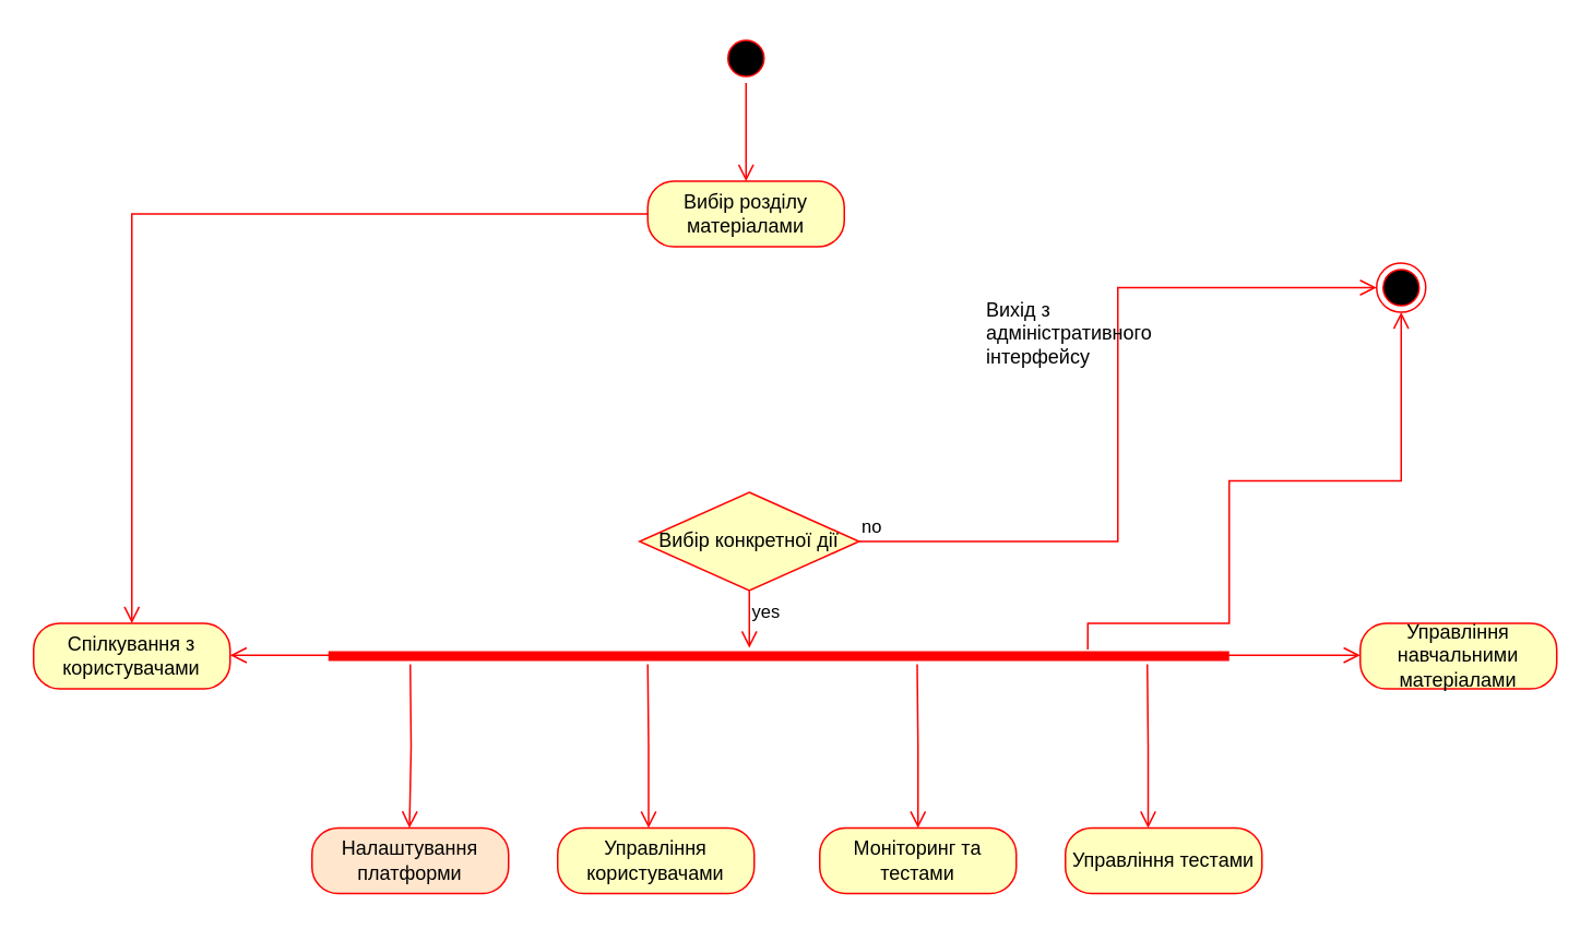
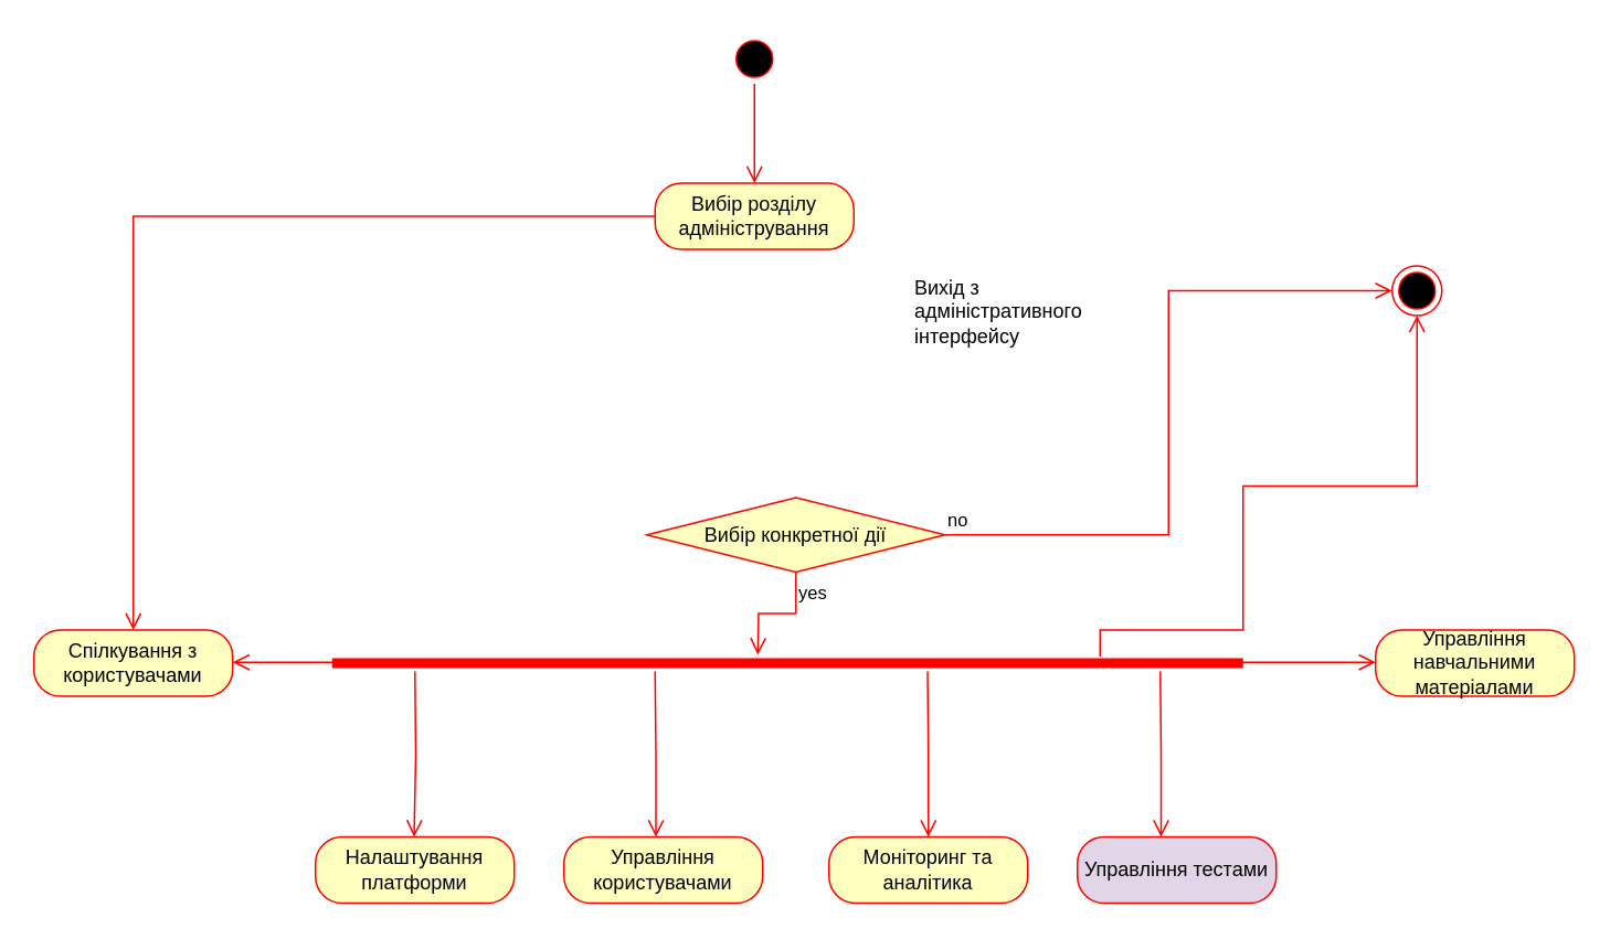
  <mxCell id="0" />
  <mxCell id="1" parent="0" />
  <mxCell id="2" value="" style="ellipse;html=1;shape=startState;fillColor=#000000;strokeColor=#ff0000;" parent="1" vertex="1"><mxGeometry x="440" y="20" width="30" height="30" as="geometry" /></mxCell>
  <mxCell id="3" value="" style="edgeStyle=orthogonalEdgeStyle;html=1;verticalAlign=bottom;endArrow=open;endSize=8;strokeColor=#ff0000;rounded=0;" parent="1" source="2" edge="1"><mxGeometry relative="1" as="geometry"><mxPoint x="455" y="110" as="targetPoint" /></mxGeometry></mxCell>
- <mxCell id="4" value="Вибір розділу матеріалами" style="rounded=1;whiteSpace=wrap;html=1;arcSize=40;fontColor=#000000;fillColor=#ffffc0;strokeColor=#ff0000;" parent="1" vertex="1"><mxGeometry x="395" y="110" width="120" height="40" as="geometry" /></mxCell>
+ <mxCell id="4" value="Вибір розділу адміністрування" style="rounded=1;whiteSpace=wrap;html=1;arcSize=40;fontColor=#000000;fillColor=#ffffc0;strokeColor=#ff0000;" parent="1" vertex="1"><mxGeometry x="395" y="110" width="120" height="40" as="geometry" /></mxCell>
  <mxCell id="5" value="" style="edgeStyle=orthogonalEdgeStyle;html=1;verticalAlign=bottom;endArrow=open;endSize=8;strokeColor=#ff0000;rounded=0;" parent="1" source="4" edge="1" target="12"><mxGeometry relative="1" as="geometry"><mxPoint x="455" y="210" as="targetPoint" /></mxGeometry></mxCell>
  <mxCell id="6" value="" style="shape=line;html=1;strokeWidth=6;strokeColor=#ff0000;" parent="1" vertex="1"><mxGeometry x="200" y="395" width="550" height="10" as="geometry" /></mxCell>
  <mxCell id="7" value="Управління користувачами" style="rounded=1;whiteSpace=wrap;html=1;arcSize=40;fontColor=#000000;fillColor=#ffffc0;strokeColor=#ff0000;" parent="1" vertex="1"><mxGeometry x="340" y="505" width="120" height="40" as="geometry" /></mxCell>
- <mxCell id="8" value="Управління тестами" style="rounded=1;whiteSpace=wrap;html=1;arcSize=40;fontColor=#000000;fillColor=#ffffc0;strokeColor=#ff0000;" parent="1" vertex="1"><mxGeometry x="650" y="505" width="120" height="40" as="geometry" /></mxCell>
+ <mxCell id="8" value="Управління тестами" style="rounded=1;whiteSpace=wrap;html=1;arcSize=40;fontColor=#000000;fillColor=#e1d5e7;strokeColor=#ff0000;" parent="1" vertex="1"><mxGeometry x="650" y="505" width="120" height="40" as="geometry" /></mxCell>
  <mxCell id="9" value="Управління навчальними матеріалами" style="rounded=1;whiteSpace=wrap;html=1;arcSize=40;fontColor=#000000;fillColor=#ffffc0;strokeColor=#ff0000;" parent="1" vertex="1"><mxGeometry x="830" y="380" width="120" height="40" as="geometry" /></mxCell>
- <mxCell id="10" value="Налаштування платформи" style="rounded=1;whiteSpace=wrap;html=1;arcSize=40;fontColor=#000000;fillColor=#ffe6cc;strokeColor=#ff0000;" parent="1" vertex="1"><mxGeometry x="190" y="505" width="120" height="40" as="geometry" /></mxCell>
- <mxCell id="11" value="Моніторинг та тестами" style="rounded=1;whiteSpace=wrap;html=1;arcSize=40;fontColor=#000000;fillColor=#ffffc0;strokeColor=#ff0000;" parent="1" vertex="1"><mxGeometry x="500" y="505" width="120" height="40" as="geometry" /></mxCell>
+ <mxCell id="10" value="Налаштування платформи" style="rounded=1;whiteSpace=wrap;html=1;arcSize=40;fontColor=#000000;fillColor=#ffffc0;strokeColor=#ff0000;" parent="1" vertex="1"><mxGeometry x="190" y="505" width="120" height="40" as="geometry" /></mxCell>
+ <mxCell id="11" value="Моніторинг та аналітика" style="rounded=1;whiteSpace=wrap;html=1;arcSize=40;fontColor=#000000;fillColor=#ffffc0;strokeColor=#ff0000;" parent="1" vertex="1"><mxGeometry x="500" y="505" width="120" height="40" as="geometry" /></mxCell>
  <mxCell id="12" value="Спілкування з користувачами" style="rounded=1;whiteSpace=wrap;html=1;arcSize=40;fontColor=#000000;fillColor=#ffffc0;strokeColor=#ff0000;" parent="1" vertex="1"><mxGeometry x="20" y="380" width="120" height="40" as="geometry" /></mxCell>
  <mxCell id="13" value="" style="edgeStyle=orthogonalEdgeStyle;html=1;verticalAlign=bottom;endArrow=open;endSize=8;strokeColor=#ff0000;rounded=0;" parent="1" edge="1"><mxGeometry relative="1" as="geometry"><mxPoint x="249.5" y="505" as="targetPoint" /><mxPoint x="250" y="405" as="sourcePoint" /></mxGeometry></mxCell>
  <mxCell id="14" value="" style="edgeStyle=orthogonalEdgeStyle;html=1;verticalAlign=bottom;endArrow=open;endSize=8;strokeColor=#ff0000;rounded=0;" parent="1" edge="1"><mxGeometry relative="1" as="geometry"><mxPoint x="395.5" y="505" as="targetPoint" /><mxPoint x="395" y="405" as="sourcePoint" /></mxGeometry></mxCell>
  <mxCell id="15" value="" style="edgeStyle=orthogonalEdgeStyle;html=1;verticalAlign=bottom;endArrow=open;endSize=8;strokeColor=#ff0000;rounded=0;" parent="1" edge="1"><mxGeometry relative="1" as="geometry"><mxPoint x="560" y="505" as="targetPoint" /><mxPoint x="559.5" y="405" as="sourcePoint" /></mxGeometry></mxCell>
  <mxCell id="16" value="" style="edgeStyle=orthogonalEdgeStyle;html=1;verticalAlign=bottom;endArrow=open;endSize=8;strokeColor=#ff0000;rounded=0;" parent="1" edge="1"><mxGeometry relative="1" as="geometry"><mxPoint x="700.5" y="505" as="targetPoint" /><mxPoint x="700" y="405" as="sourcePoint" /></mxGeometry></mxCell>
  <mxCell id="17" value="" style="edgeStyle=orthogonalEdgeStyle;html=1;verticalAlign=bottom;endArrow=open;endSize=8;strokeColor=#ff0000;rounded=0;" parent="1" edge="1"><mxGeometry relative="1" as="geometry"><mxPoint x="140" y="399.5" as="targetPoint" /><mxPoint x="210" y="399.5" as="sourcePoint" /></mxGeometry></mxCell>
  <mxCell id="18" value="" style="edgeStyle=orthogonalEdgeStyle;html=1;verticalAlign=bottom;endArrow=open;endSize=8;strokeColor=#ff0000;rounded=0;" parent="1" edge="1"><mxGeometry relative="1" as="geometry"><mxPoint x="830" y="399.5" as="targetPoint" /><mxPoint x="740" y="399.5" as="sourcePoint" /></mxGeometry></mxCell>
  <mxCell id="19" value="" style="ellipse;html=1;shape=endState;fillColor=#000000;strokeColor=#ff0000;" parent="1" vertex="1"><mxGeometry x="840" y="160" width="30" height="30" as="geometry" /></mxCell>
- <mxCell id="20" value="Вибір конкретної дії" style="rhombus;whiteSpace=wrap;html=1;fontColor=#000000;fillColor=#ffffc0;strokeColor=#ff0000;" parent="1" vertex="1"><mxGeometry x="390" y="300" width="134" height="60" as="geometry" /></mxCell>
+ <mxCell id="20" value="Вибір конкретної дії" style="rhombus;whiteSpace=wrap;html=1;fontColor=#000000;fillColor=#ffffc0;strokeColor=#ff0000;" parent="1" vertex="1"><mxGeometry x="390" y="300" width="180" height="45" as="geometry" /></mxCell>
  <mxCell id="21" value="no" style="edgeStyle=orthogonalEdgeStyle;html=1;align=left;verticalAlign=bottom;endArrow=open;endSize=8;strokeColor=#ff0000;rounded=0;entryX=0;entryY=0.5;entryDx=0;entryDy=0;" parent="1" source="20" edge="1" target="19"><mxGeometry x="-1" relative="1" as="geometry"><mxPoint x="620" y="330" as="targetPoint" /></mxGeometry></mxCell>
  <mxCell id="22" value="yes" style="edgeStyle=orthogonalEdgeStyle;html=1;align=left;verticalAlign=top;endArrow=open;endSize=8;strokeColor=#ff0000;rounded=0;" parent="1" source="20" edge="1"><mxGeometry x="-1" relative="1" as="geometry"><mxPoint x="457" y="395" as="targetPoint" /></mxGeometry></mxCell>
- <mxCell id="23" value="Вихід з адміністративного інтерфейсу" style="text;whiteSpace=wrap;html=1;" parent="1" vertex="1"><mxGeometry x="600" y="175" width="110" height="60" as="geometry" /></mxCell>
+ <mxCell id="23" value="Вихід з адміністративного інтерфейсу" style="text;whiteSpace=wrap;html=1;" parent="1" vertex="1"><mxGeometry x="550" y="160" width="110" height="60" as="geometry" /></mxCell>
  <mxCell id="24" value="" style="edgeStyle=orthogonalEdgeStyle;html=1;verticalAlign=bottom;endArrow=open;endSize=8;strokeColor=#ff0000;rounded=0;exitX=0.843;exitY=0.1;exitDx=0;exitDy=0;exitPerimeter=0;entryX=0.5;entryY=1;entryDx=0;entryDy=0;" edge="1" parent="1" source="6" target="19"><mxGeometry relative="1" as="geometry"><mxPoint x="820" y="329.5" as="targetPoint" /><mxPoint x="730" y="329.5" as="sourcePoint" /><Array as="points"><mxPoint x="664" y="380" /><mxPoint x="750" y="380" /><mxPoint x="750" y="293" /><mxPoint x="855" y="293" /></Array></mxGeometry></mxCell>
